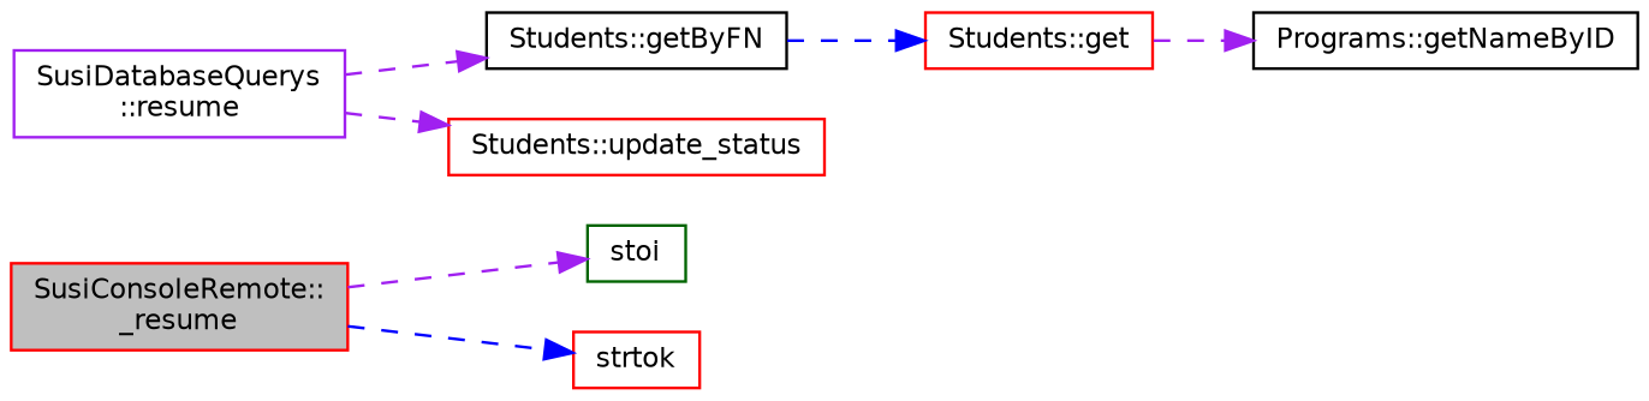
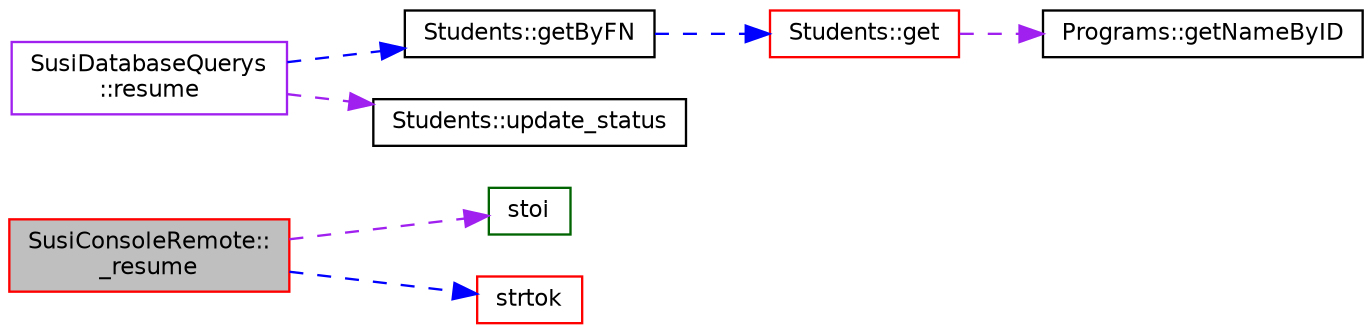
  digraph {
    rankdir=LR
    node [color=red fillcolor=white fontname=Helvetica fontsize=10 shape=record style=filled]
    edge [color=purple fontname=Helvetica fontsize=10 labelfontname=Helvetica labelfontsize=10 style=dashed]
    n1 [fillcolor=grey75 fontcolor=black height=0.2 label="SusiConsoleRemote::\l_resume" width=0.4]
    n2 [color=darkgreen height=0.2 label=stoi width=0.4]
    n3 [height=0.2 label=strtok width=0.4]
    n4 [color=purple height=0.2 label="SusiDatabaseQuerys\l::resume" width=0.4]
    n5 [color=black height=0.2 label="Students::getByFN" width=0.4]
-   n6 [height=0.2 label="Students::update_status" width=0.4]
+   n6 [color=black height=0.2 label="Students::update_status" width=0.4]
    n7 [height=0.2 label="Students::get" width=0.4]
    n8 [color=black height=0.2 label="Programs::getNameByID" width=0.4]
    n1 -> n2
    n1 -> n3 [color=blue]
-   n4 -> n5
+   n4 -> n5 [color=blue]
    n4 -> n6
    n5 -> n7 [color=blue]
    n7 -> n8
  }
